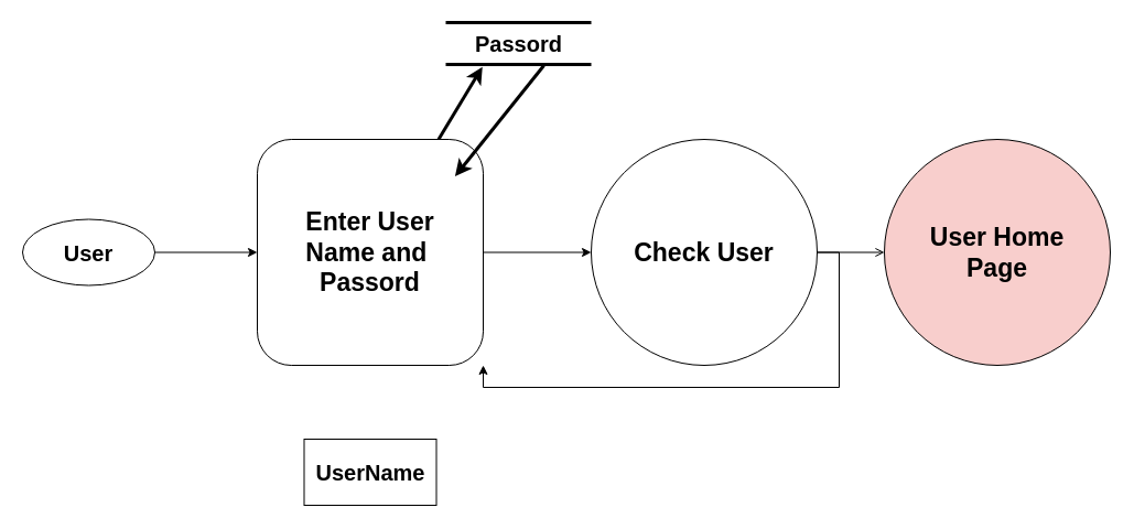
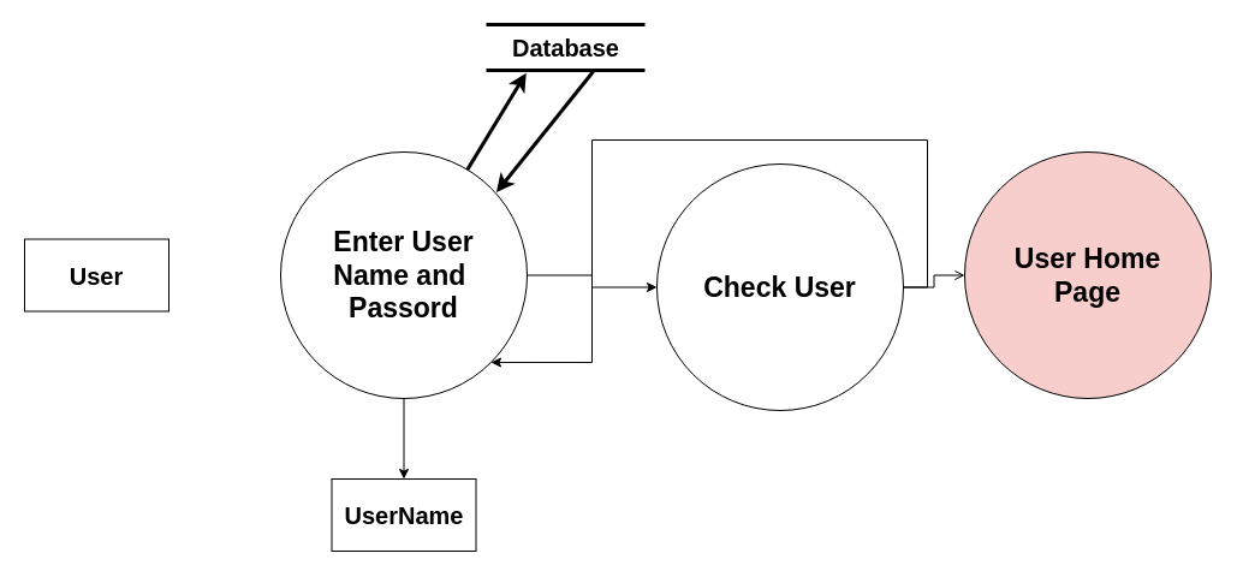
  <mxCell id="0" />
  <mxCell id="1" parent="0" />
+ <mxCell id="2" style="edgeStyle=orthogonalEdgeStyle;rounded=0;orthogonalLoop=1;jettySize=auto;html=1;exitX=0.5;exitY=1;exitDx=0;exitDy=0;entryX=0.5;entryY=0;entryDx=0;entryDy=0;" edge="1" parent="1" source="5" target="8"><mxGeometry relative="1" as="geometry" /></mxCell>
  <mxCell id="3" style="edgeStyle=orthogonalEdgeStyle;rounded=0;orthogonalLoop=1;jettySize=auto;html=1;entryX=0;entryY=0.5;entryDx=0;entryDy=0;" edge="1" parent="1" source="5" target="11"><mxGeometry relative="1" as="geometry" /></mxCell>
  <mxCell id="4" style="rounded=0;orthogonalLoop=1;jettySize=auto;html=1;fontSize=20;strokeWidth=3;" edge="1" parent="1" source="5"><mxGeometry relative="1" as="geometry"><mxPoint x="437.261" y="60.174" as="targetPoint" /></mxGeometry></mxCell>
- <mxCell id="5" value="Enter User&lt;br style=&quot;font-size: 23px;&quot;&gt;Name and&amp;nbsp;&lt;br style=&quot;font-size: 23px;&quot;&gt;Passord" style="whiteSpace=wrap;html=1;aspect=fixed;fontSize=23;fontStyle=1;rounded=1;" vertex="1" parent="1"><mxGeometry x="233" y="126" width="205" height="205" as="geometry" /></mxCell>
- <mxCell id="6" style="edgeStyle=orthogonalEdgeStyle;rounded=0;orthogonalLoop=1;jettySize=auto;html=1;" edge="1" parent="1" source="7" target="5"><mxGeometry relative="1" as="geometry" /></mxCell>
- <mxCell id="7" value="User" style="ellipse;whiteSpace=wrap;html=1;fontSize=20;fontStyle=1;" vertex="1" parent="1"><mxGeometry x="20" y="198.5" width="120" height="60" as="geometry" /></mxCell>
+ <mxCell id="5" value="Enter User&lt;br style=&quot;font-size: 23px;&quot;&gt;Name and&amp;nbsp;&lt;br style=&quot;font-size: 23px;&quot;&gt;Passord" style="ellipse;whiteSpace=wrap;html=1;aspect=fixed;fontSize=23;fontStyle=1" vertex="1" parent="1"><mxGeometry x="233" y="126" width="205" height="205" as="geometry" /></mxCell>
+ <mxCell id="7" value="User" style="rounded=0;whiteSpace=wrap;html=1;fontSize=20;fontStyle=1" vertex="1" parent="1"><mxGeometry x="20" y="198.5" width="120" height="60" as="geometry" /></mxCell>
  <mxCell id="8" value="UserName" style="rounded=0;whiteSpace=wrap;html=1;fontSize=20;fontStyle=1" vertex="1" parent="1"><mxGeometry x="275.5" y="398" width="120" height="60" as="geometry" /></mxCell>
  <mxCell id="9" style="edgeStyle=orthogonalEdgeStyle;rounded=0;orthogonalLoop=1;jettySize=auto;html=1;endArrow=open;" edge="1" parent="1" source="11" target="12"><mxGeometry relative="1" as="geometry" /></mxCell>
  <mxCell id="10" style="edgeStyle=orthogonalEdgeStyle;rounded=0;orthogonalLoop=1;jettySize=auto;html=1;exitX=1;exitY=0.5;exitDx=0;exitDy=0;entryX=1;entryY=1;entryDx=0;entryDy=0;" edge="1" parent="1" source="11" target="5"><mxGeometry relative="1" as="geometry" /></mxCell>
- <mxCell id="11" value="Check User" style="ellipse;whiteSpace=wrap;html=1;aspect=fixed;fontSize=23;fontStyle=1" vertex="1" parent="1"><mxGeometry x="536" y="126" width="205" height="205" as="geometry" /></mxCell>
+ <mxCell id="11" value="Check User" style="ellipse;whiteSpace=wrap;html=1;aspect=fixed;fontSize=23;fontStyle=1" vertex="1" parent="1"><mxGeometry x="546" y="136" width="205" height="205" as="geometry" /></mxCell>
  <mxCell id="12" value="User Home&lt;br style=&quot;font-size: 23px;&quot;&gt;Page" style="ellipse;whiteSpace=wrap;html=1;aspect=fixed;fontSize=23;fontStyle=1;fillColor=#f8cecc;" vertex="1" parent="1"><mxGeometry x="802" y="126" width="205" height="205" as="geometry" /></mxCell>
  <mxCell id="13" value="" style="endArrow=none;html=1;rounded=0;strokeWidth=3;" edge="1" parent="1"><mxGeometry width="50" height="50" relative="1" as="geometry"><mxPoint x="404" y="20" as="sourcePoint" /><mxPoint x="536" y="20" as="targetPoint" /></mxGeometry></mxCell>
  <mxCell id="14" value="" style="endArrow=none;html=1;rounded=0;strokeWidth=3;" edge="1" parent="1"><mxGeometry width="50" height="50" relative="1" as="geometry"><mxPoint x="404" y="58" as="sourcePoint" /><mxPoint x="536" y="58" as="targetPoint" /></mxGeometry></mxCell>
- <mxCell id="15" value="Passord" style="text;html=1;resizable=0;autosize=1;align=center;verticalAlign=middle;points=[];fillColor=none;strokeColor=none;rounded=0;fontSize=20;fontStyle=1" vertex="1" parent="1"><mxGeometry x="420" y="25" width="99" height="28" as="geometry" /></mxCell>
+ <mxCell id="15" value="Database" style="text;html=1;resizable=0;autosize=1;align=center;verticalAlign=middle;points=[];fillColor=none;strokeColor=none;rounded=0;fontSize=20;fontStyle=1" vertex="1" parent="1"><mxGeometry x="420" y="25" width="99" height="28" as="geometry" /></mxCell>
  <mxCell id="16" value="" style="endArrow=none;html=1;rounded=0;fontSize=20;strokeWidth=3;endFill=0;startArrow=classic;startFill=1;exitX=0.875;exitY=0.164;exitDx=0;exitDy=0;exitPerimeter=0;" edge="1" parent="1" source="5"><mxGeometry width="50" height="50" relative="1" as="geometry"><mxPoint x="454" y="162" as="sourcePoint" /><mxPoint x="493" y="59" as="targetPoint" /></mxGeometry></mxCell>
